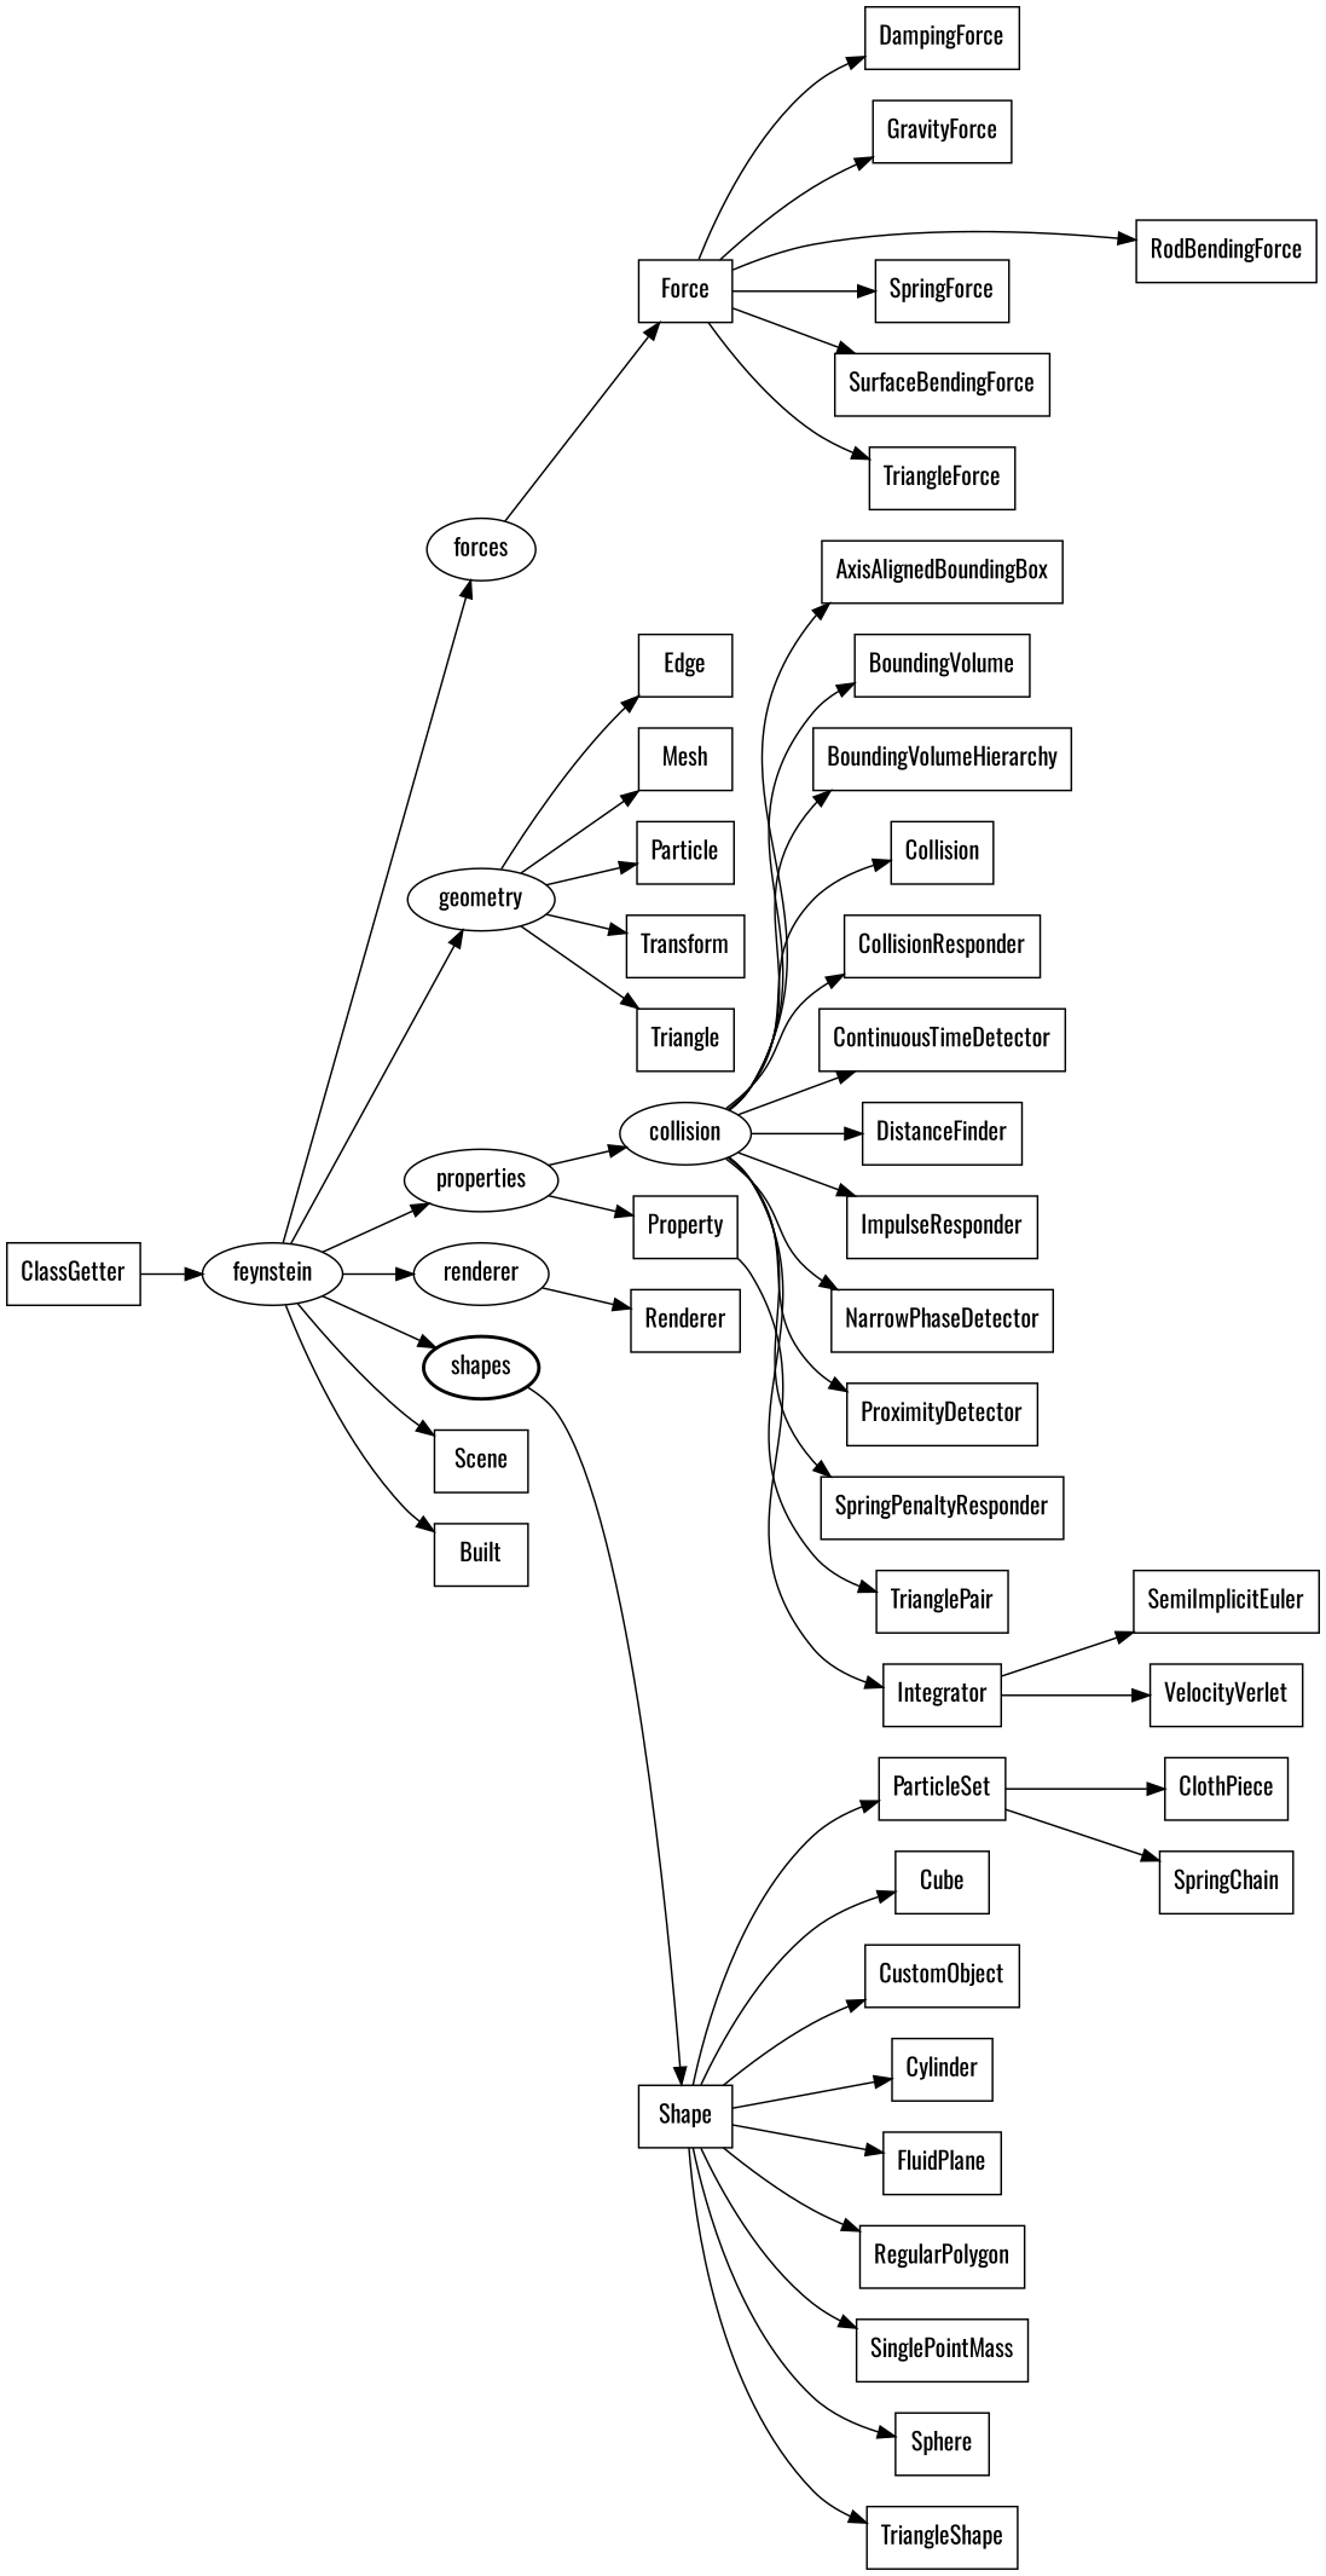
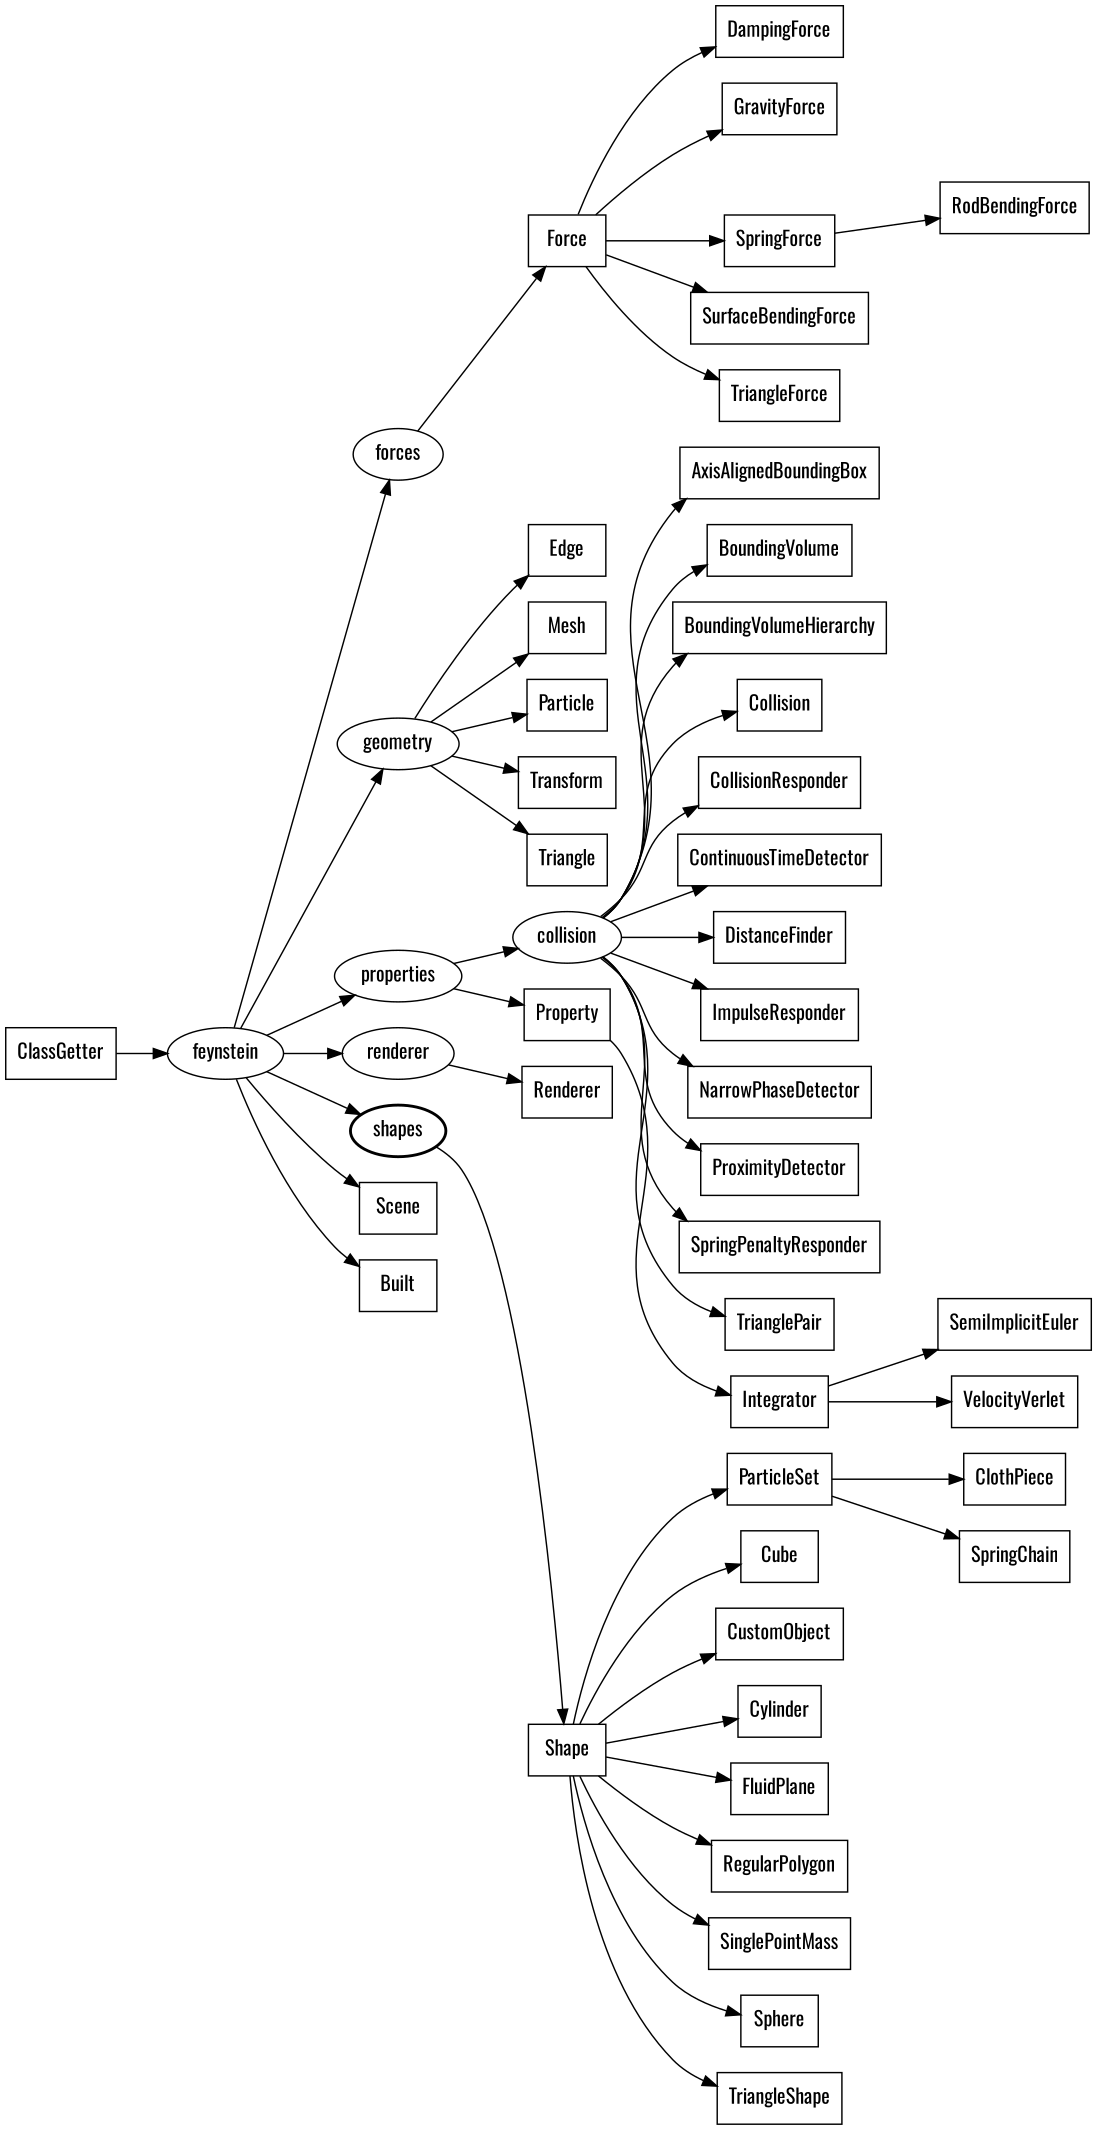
  digraph {
    fontname=Oswald
    rankdir=LR
    node [fontname=Oswald shape=rect]
    edge [fontname=Oswald]
    feynstein [shape=""]
    forces [shape=""]
    geometry [shape=""]
    properties [shape=""]
    renderer [shape=""]
    shapes [style=bold shape=""]
    Scene
    Built
    Force
    n10 [label="Edge"]
    Mesh
    Particle
    Transform
    Triangle
    collision [shape=""]
    Property
    Renderer
    Shape
    ClassGetter
    AxisAlignedBoundingBox
    BoundingVolume
    BoundingVolumeHierarchy
    Collision
    CollisionResponder
    ContinuousTimeDetector
    DistanceFinder
    ImpulseResponder
    NarrowPhaseDetector
    ProximityDetector
    SpringPenaltyResponder
    TrianglePair
    DampingForce
    GravityForce
    RodBendingForce
    SpringForce
    SurfaceBendingForce
    TriangleForce
    Integrator
    ParticleSet
    Cube
    CustomObject
    Cylinder
    FluidPlane
    RegularPolygon
    SinglePointMass
    Sphere
    TriangleShape
    SemiImplicitEuler
    VelocityVerlet
    ClothPiece
    SpringChain
    feynstein -> forces
    feynstein -> geometry
    feynstein -> properties
    feynstein -> renderer
    feynstein -> shapes
    feynstein -> Scene
    feynstein -> Built
    forces -> Force
    geometry -> n10
    geometry -> Mesh
    geometry -> Particle
    geometry -> Transform
    geometry -> Triangle
    properties -> collision
    properties -> Property
    renderer -> Renderer
    shapes -> Shape
    Force -> DampingForce
    Force -> GravityForce
-   Force -> RodBendingForce
+   SpringForce -> RodBendingForce
    Force -> SpringForce
    Force -> SurfaceBendingForce
    Force -> TriangleForce
    collision -> AxisAlignedBoundingBox
    collision -> BoundingVolume
    collision -> BoundingVolumeHierarchy
    collision -> Collision
    collision -> CollisionResponder
    collision -> ContinuousTimeDetector
    collision -> DistanceFinder
    collision -> ImpulseResponder
    collision -> NarrowPhaseDetector
    collision -> ProximityDetector
    collision -> SpringPenaltyResponder
    collision -> TrianglePair
    Property -> Integrator
    Shape -> ParticleSet
    Shape -> Cube
    Shape -> CustomObject
    Shape -> Cylinder
    Shape -> FluidPlane
    Shape -> RegularPolygon
    Shape -> SinglePointMass
    Shape -> Sphere
    Shape -> TriangleShape
    ClassGetter -> feynstein
    Integrator -> SemiImplicitEuler
    Integrator -> VelocityVerlet
    ParticleSet -> ClothPiece
    ParticleSet -> SpringChain
  }
